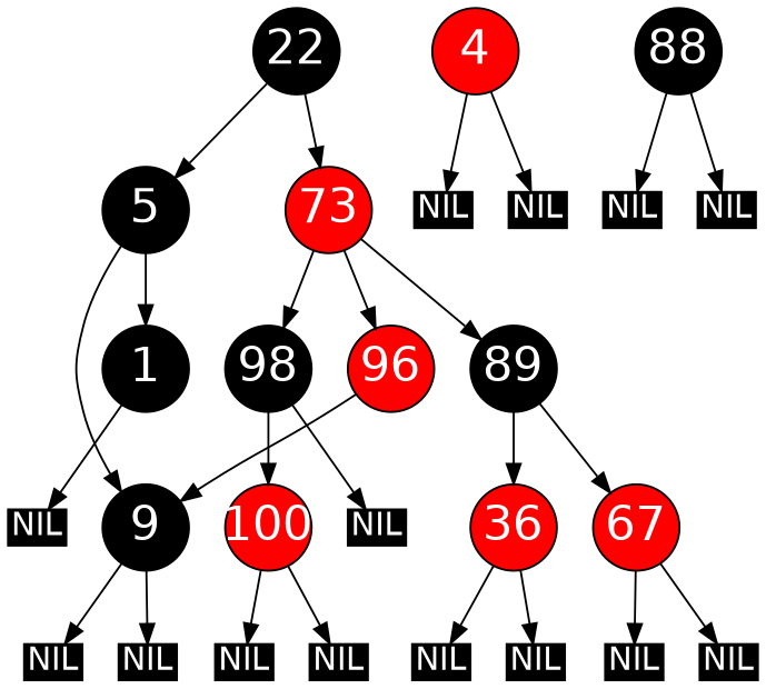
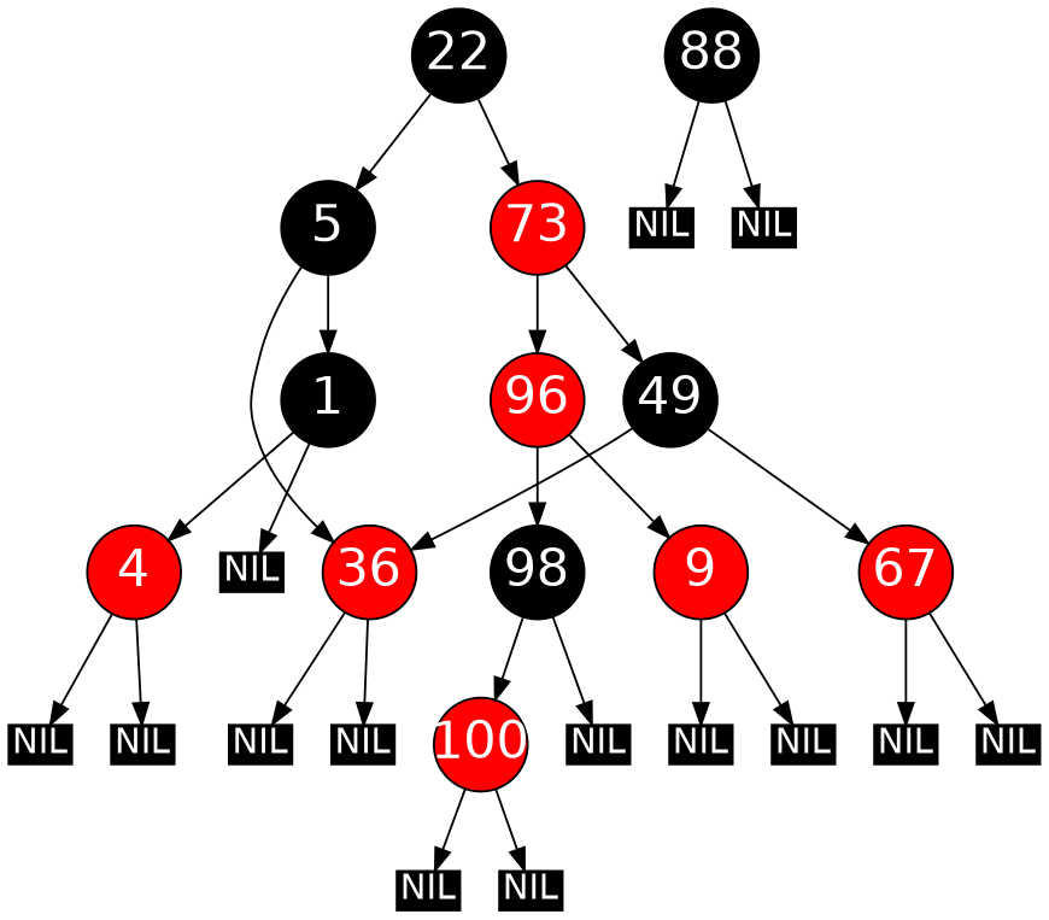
  digraph {
    ordering=out
    node [color=black fixedsize=true fontcolor=white fontname=Helvetica fontsize=16 fontweight=bold shape=record style=filled]
    36 [fillcolor=red fontsize=24 shape=circle width=.6]
    n2 [height=.25 label=NIL width=.4]
    n3 [height=.25 label=NIL width=.4]
    4 [fillcolor=red fontsize=24 shape=circle width=.6]
    n5 [height=.25 label=NIL width=.4]
    n6 [height=.25 label=NIL width=.4]
    96 [fillcolor=red fontsize=24 shape=circle width=.6]
    n8 [fontsize=24 label=98 shape=circle width=.6]
-   9 [fontsize=24 shape=circle width=.6]
+   9 [fontsize=24 shape=circle width=.6 fillcolor=red]
    88 [fontsize=24 shape=circle width=.6]
    n11 [height=.25 label=NIL width=.4]
    n12 [height=.25 label=NIL width=.4]
    100 [fillcolor=red fontsize=24 shape=circle width=.6]
    n14 [height=.25 label=NIL width=.4]
    n15 [height=.25 label=NIL width=.4]
    n16 [height=.25 label=NIL width=.4]
    67 [fillcolor=red fontsize=24 shape=circle width=.6]
    n18 [height=.25 label=NIL width=.4]
    n19 [height=.25 label=NIL width=.4]
    n20 [height=.25 label=NIL width=.4]
    n21 [height=.25 label=NIL width=.4]
    n22 [height=.25 label=NIL width=.4]
    22 [fontsize=24 shape=circle width=.6]
    5 [fontsize=24 shape=circle width=.6]
    73 [fillcolor=red fontsize=24 shape=circle width=.6]
    1 [fontsize=24 shape=circle width=.6]
-   49 [fontsize=24 shape=circle width=.6 label=89]
+   49 [fontsize=24 shape=circle width=.6]
    36 -> n2
    36 -> n3
    4 -> n5
    4 -> n6
-   73 -> n8
+   96 -> n8
    96 -> 9
    n8 -> 100
    n8 -> n14
    9 -> n21
    9 -> n22
    88 -> n11
    88 -> n12
    100 -> n15
    100 -> n16
    67 -> n18
    67 -> n19
    22 -> 5
    22 -> 73
-   5 -> 9
+   5 -> 36
    5 -> 1
    73 -> 96
    73 -> 49
+   1 -> 4
    1 -> n20
    49 -> 36
    49 -> 67
  }
